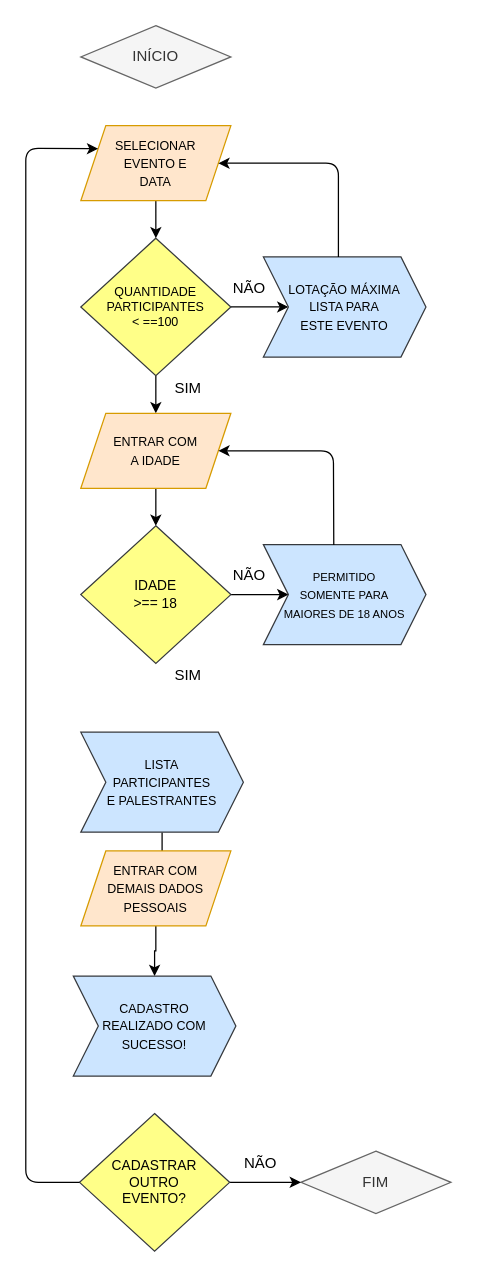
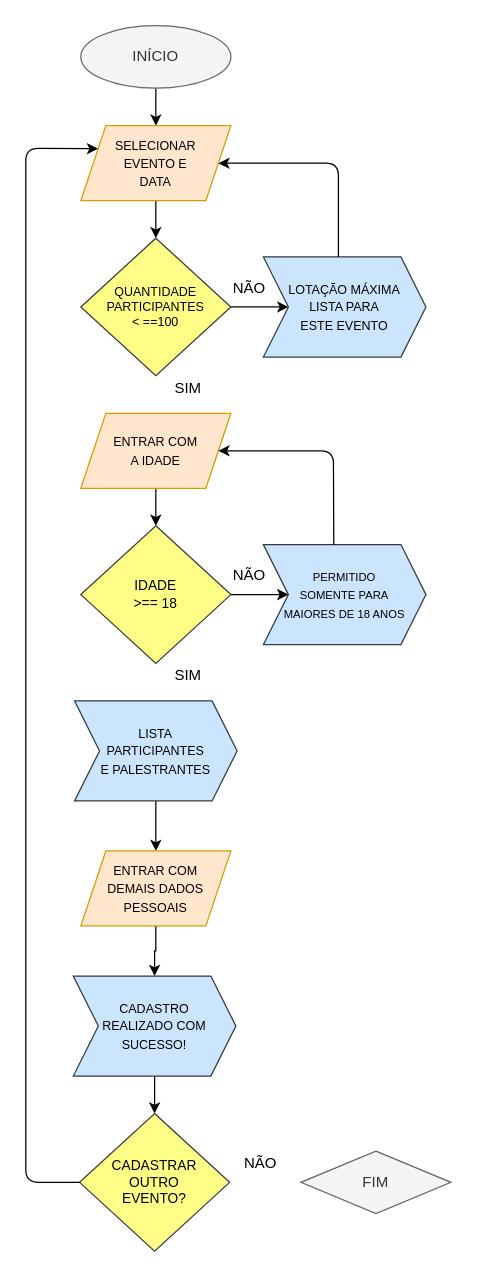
  <mxCell id="0" />
  <mxCell id="1" parent="0" />
  <mxCell id="2" value="" style="edgeStyle=orthogonalEdgeStyle;rounded=0;orthogonalLoop=1;jettySize=auto;html=1;" edge="1" parent="1" source="4" target="10"><mxGeometry relative="1" as="geometry" /></mxCell>
- <mxCell id="3" value="" style="edgeStyle=orthogonalEdgeStyle;rounded=0;orthogonalLoop=1;jettySize=auto;html=1;" edge="1" parent="1" source="4" target="15"><mxGeometry relative="1" as="geometry" /></mxCell>
  <mxCell id="4" value="&lt;font style=&quot;font-size: 10px;&quot;&gt;QUANTIDADE PARTICIPANTES&lt;br style=&quot;font-size: 10px;&quot;&gt;&amp;lt; ==100&lt;/font&gt;" style="rhombus;whiteSpace=wrap;html=1;fontSize=10;fillColor=#ffff88;strokeColor=#36393d;" vertex="1" parent="1"><mxGeometry x="64" y="190" width="120" height="110" as="geometry" /></mxCell>
- <mxCell id="6" value="INÍCIO" style="rhombus;whiteSpace=wrap;html=1;labelBorderColor=none;fillColor=#f5f5f5;strokeColor=#666666;fontColor=#333333;" vertex="1" parent="1"><mxGeometry x="64" y="20" width="120" height="50" as="geometry" /></mxCell>
+ <mxCell id="5" value="" style="edgeStyle=orthogonalEdgeStyle;rounded=0;orthogonalLoop=1;jettySize=auto;html=1;" edge="1" parent="1" source="6" target="8"><mxGeometry relative="1" as="geometry" /></mxCell>
+ <mxCell id="6" value="INÍCIO" style="ellipse;whiteSpace=wrap;html=1;labelBorderColor=none;fillColor=#f5f5f5;strokeColor=#666666;fontColor=#333333;" vertex="1" parent="1"><mxGeometry x="64" y="20" width="120" height="50" as="geometry" /></mxCell>
  <mxCell id="7" value="" style="edgeStyle=orthogonalEdgeStyle;rounded=0;orthogonalLoop=1;jettySize=auto;html=1;" edge="1" parent="1" source="8" target="4"><mxGeometry relative="1" as="geometry" /></mxCell>
  <mxCell id="8" value="&lt;font style=&quot;font-size: 10px&quot;&gt;SELECIONAR&lt;br&gt;EVENTO E&lt;br&gt;DATA&lt;/font&gt;" style="shape=parallelogram;perimeter=parallelogramPerimeter;whiteSpace=wrap;html=1;fixedSize=1;fillColor=#ffe6cc;strokeColor=#d79b00;" vertex="1" parent="1"><mxGeometry x="64" y="100" width="120" height="60" as="geometry" /></mxCell>
  <mxCell id="9" value="SIM" style="text;html=1;strokeColor=none;fillColor=none;align=center;verticalAlign=middle;whiteSpace=wrap;rounded=0;" vertex="1" parent="1"><mxGeometry x="130" y="300" width="40" height="20" as="geometry" /></mxCell>
  <mxCell id="10" value="&lt;font style=&quot;font-size: 10px&quot;&gt;LOTAÇÃO MÁXIMA&lt;br&gt;LISTA PARA&lt;br&gt;ESTE EVENTO&lt;/font&gt;" style="shape=step;perimeter=stepPerimeter;whiteSpace=wrap;html=1;fixedSize=1;fillColor=#cce5ff;strokeColor=#36393d;" vertex="1" parent="1"><mxGeometry x="210" y="205" width="130" height="80" as="geometry" /></mxCell>
  <mxCell id="11" value="" style="edgeStyle=orthogonalEdgeStyle;rounded=0;orthogonalLoop=1;jettySize=auto;html=1;" edge="1" parent="1" source="12" target="17"><mxGeometry relative="1" as="geometry" /></mxCell>
  <mxCell id="12" value="IDADE&lt;br style=&quot;font-size: 11px;&quot;&gt;&amp;gt;== 18" style="rhombus;whiteSpace=wrap;html=1;fontSize=11;fillColor=#ffff88;strokeColor=#36393d;" vertex="1" parent="1"><mxGeometry x="64" y="420" width="120" height="110" as="geometry" /></mxCell>
  <mxCell id="13" value="NÃO" style="text;html=1;strokeColor=none;fillColor=none;align=center;verticalAlign=middle;whiteSpace=wrap;rounded=0;" vertex="1" parent="1"><mxGeometry x="179" y="220" width="40" height="20" as="geometry" /></mxCell>
  <mxCell id="14" value="" style="edgeStyle=orthogonalEdgeStyle;rounded=0;orthogonalLoop=1;jettySize=auto;html=1;" edge="1" parent="1" source="15" target="12"><mxGeometry relative="1" as="geometry" /></mxCell>
  <mxCell id="15" value="&lt;font style=&quot;font-size: 10px&quot;&gt;ENTRAR COM&lt;br&gt;A IDADE&lt;/font&gt;" style="shape=parallelogram;perimeter=parallelogramPerimeter;whiteSpace=wrap;html=1;fixedSize=1;fillColor=#ffe6cc;strokeColor=#d79b00;" vertex="1" parent="1"><mxGeometry x="64" y="330" width="120" height="60" as="geometry" /></mxCell>
  <mxCell id="16" value="" style="endArrow=classic;html=1;entryX=1;entryY=0.5;entryDx=0;entryDy=0;" edge="1" parent="1" target="8"><mxGeometry width="50" height="50" relative="1" as="geometry"><mxPoint x="270" y="205" as="sourcePoint" /><mxPoint x="320" y="155" as="targetPoint" /><Array as="points"><mxPoint x="270" y="130" /></Array></mxGeometry></mxCell>
  <mxCell id="17" value="&lt;font style=&quot;font-size: 9px&quot;&gt;PERMITIDO&lt;br&gt;SOMENTE PARA&lt;br&gt;MAIORES DE 18 ANOS&lt;/font&gt;" style="shape=step;perimeter=stepPerimeter;whiteSpace=wrap;html=1;fixedSize=1;fillColor=#cce5ff;strokeColor=#36393d;" vertex="1" parent="1"><mxGeometry x="210" y="435" width="130" height="80" as="geometry" /></mxCell>
  <mxCell id="18" value="" style="endArrow=classic;html=1;entryX=1;entryY=0.5;entryDx=0;entryDy=0;exitX=0.433;exitY=0.005;exitDx=0;exitDy=0;exitPerimeter=0;" edge="1" parent="1" source="17" target="15"><mxGeometry width="50" height="50" relative="1" as="geometry"><mxPoint x="266" y="435" as="sourcePoint" /><mxPoint x="170" y="360" as="targetPoint" /><Array as="points"><mxPoint x="266" y="360" /></Array></mxGeometry></mxCell>
  <mxCell id="19" value="NÃO" style="text;html=1;strokeColor=none;fillColor=none;align=center;verticalAlign=middle;whiteSpace=wrap;rounded=0;" vertex="1" parent="1"><mxGeometry x="179" y="450" width="40" height="20" as="geometry" /></mxCell>
  <mxCell id="20" value="SIM" style="text;html=1;strokeColor=none;fillColor=none;align=center;verticalAlign=middle;whiteSpace=wrap;rounded=0;" vertex="1" parent="1"><mxGeometry x="130" y="530" width="40" height="20" as="geometry" /></mxCell>
  <mxCell id="21" value="" style="edgeStyle=orthogonalEdgeStyle;rounded=0;orthogonalLoop=1;jettySize=auto;html=1;" edge="1" parent="1" source="22" target="25"><mxGeometry relative="1" as="geometry" /></mxCell>
- <mxCell id="22" value="&lt;font style=&quot;font-size: 10px&quot;&gt;LISTA&lt;br&gt;PARTICIPANTES&lt;br&gt;E PALESTRANTES&lt;/font&gt;" style="shape=step;perimeter=stepPerimeter;whiteSpace=wrap;html=1;fixedSize=1;fillColor=#cce5ff;strokeColor=#36393d;" vertex="1" parent="1"><mxGeometry x="64" y="585" width="130" height="80" as="geometry" /></mxCell>
+ <mxCell id="22" value="&lt;font style=&quot;font-size: 10px&quot;&gt;LISTA&lt;br&gt;PARTICIPANTES&lt;br&gt;E PALESTRANTES&lt;/font&gt;" style="shape=step;perimeter=stepPerimeter;whiteSpace=wrap;html=1;fixedSize=1;fillColor=#cce5ff;strokeColor=#36393d;" vertex="1" parent="1"><mxGeometry x="59" y="560" width="130" height="80" as="geometry" /></mxCell>
  <mxCell id="23" value="FIM" style="rhombus;whiteSpace=wrap;html=1;labelBorderColor=none;fillColor=#f5f5f5;strokeColor=#666666;fontColor=#333333;" vertex="1" parent="1"><mxGeometry x="240" y="920" width="120" height="50" as="geometry" /></mxCell>
  <mxCell id="24" value="" style="edgeStyle=orthogonalEdgeStyle;rounded=0;orthogonalLoop=1;jettySize=auto;html=1;" edge="1" parent="1" source="25" target="27"><mxGeometry relative="1" as="geometry" /></mxCell>
  <mxCell id="25" value="&lt;font style=&quot;font-size: 10px&quot;&gt;ENTRAR COM&lt;br&gt;DEMAIS DADOS PESSOAIS&lt;/font&gt;" style="shape=parallelogram;perimeter=parallelogramPerimeter;whiteSpace=wrap;html=1;fixedSize=1;fillColor=#ffe6cc;strokeColor=#d79b00;" vertex="1" parent="1"><mxGeometry x="64" y="680" width="120" height="60" as="geometry" /></mxCell>
+ <mxCell id="26" value="" style="edgeStyle=orthogonalEdgeStyle;rounded=0;orthogonalLoop=1;jettySize=auto;html=1;fontSize=10;" edge="1" parent="1" source="27" target="29"><mxGeometry relative="1" as="geometry" /></mxCell>
  <mxCell id="27" value="&lt;font size=&quot;1&quot;&gt;CADASTRO&lt;br&gt;REALIZADO COM SUCESSO!&lt;/font&gt;" style="shape=step;perimeter=stepPerimeter;whiteSpace=wrap;html=1;fixedSize=1;fillColor=#cce5ff;strokeColor=#36393d;" vertex="1" parent="1"><mxGeometry x="58" y="780" width="130" height="80" as="geometry" /></mxCell>
- <mxCell id="28" value="" style="edgeStyle=orthogonalEdgeStyle;rounded=0;orthogonalLoop=1;jettySize=auto;html=1;fontSize=10;" edge="1" parent="1" source="29" target="23"><mxGeometry relative="1" as="geometry" /></mxCell>
  <mxCell id="29" value="CADASTRAR&lt;br&gt;OUTRO&lt;br style=&quot;font-size: 11px&quot;&gt;EVENTO?" style="rhombus;whiteSpace=wrap;html=1;fontSize=11;fillColor=#ffff88;strokeColor=#36393d;" vertex="1" parent="1"><mxGeometry x="63" y="890" width="120" height="110" as="geometry" /></mxCell>
  <mxCell id="30" value="NÃO" style="text;html=1;strokeColor=none;fillColor=none;align=center;verticalAlign=middle;whiteSpace=wrap;rounded=0;" vertex="1" parent="1"><mxGeometry x="188" y="920" width="40" height="20" as="geometry" /></mxCell>
  <mxCell id="31" value="" style="endArrow=classic;html=1;fontSize=10;exitX=0;exitY=0.5;exitDx=0;exitDy=0;entryX=0;entryY=0.25;entryDx=0;entryDy=0;" edge="1" parent="1" source="29" target="8"><mxGeometry width="50" height="50" relative="1" as="geometry"><mxPoint x="-130" y="720" as="sourcePoint" /><mxPoint x="20" y="120" as="targetPoint" /><Array as="points"><mxPoint x="20" y="945" /><mxPoint x="20" y="118" /></Array></mxGeometry></mxCell>
